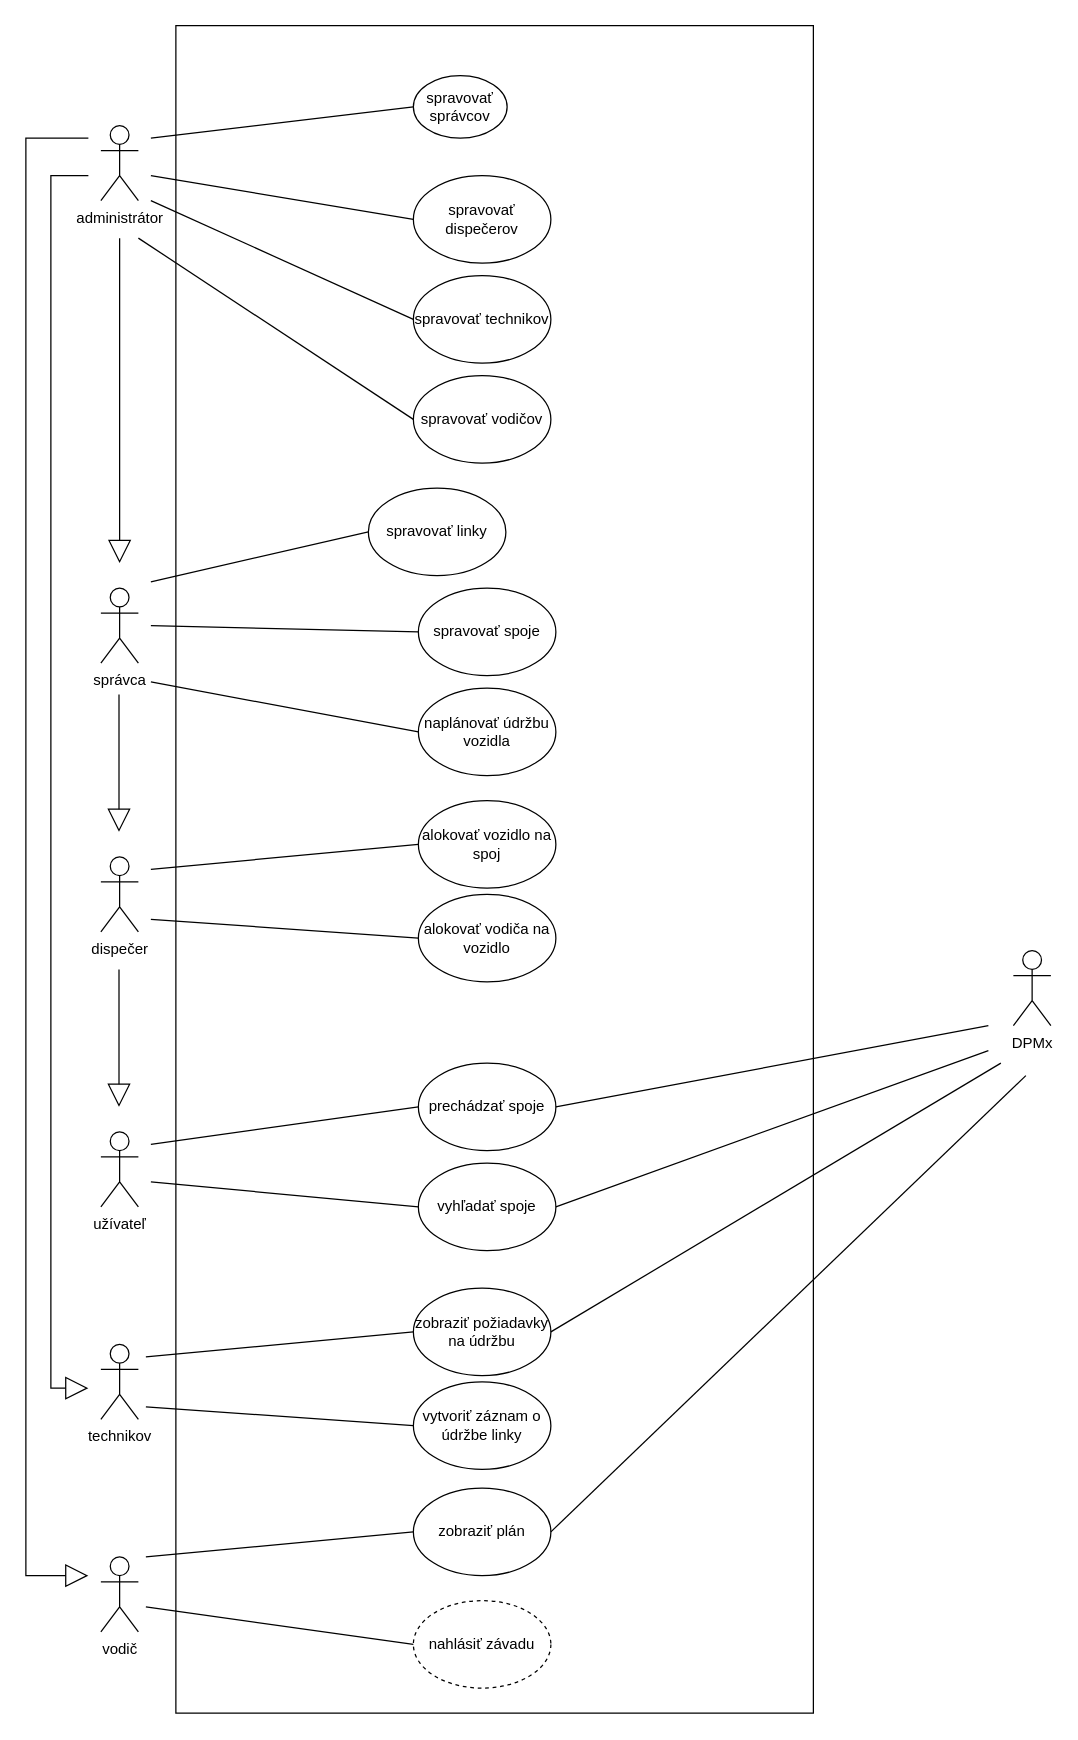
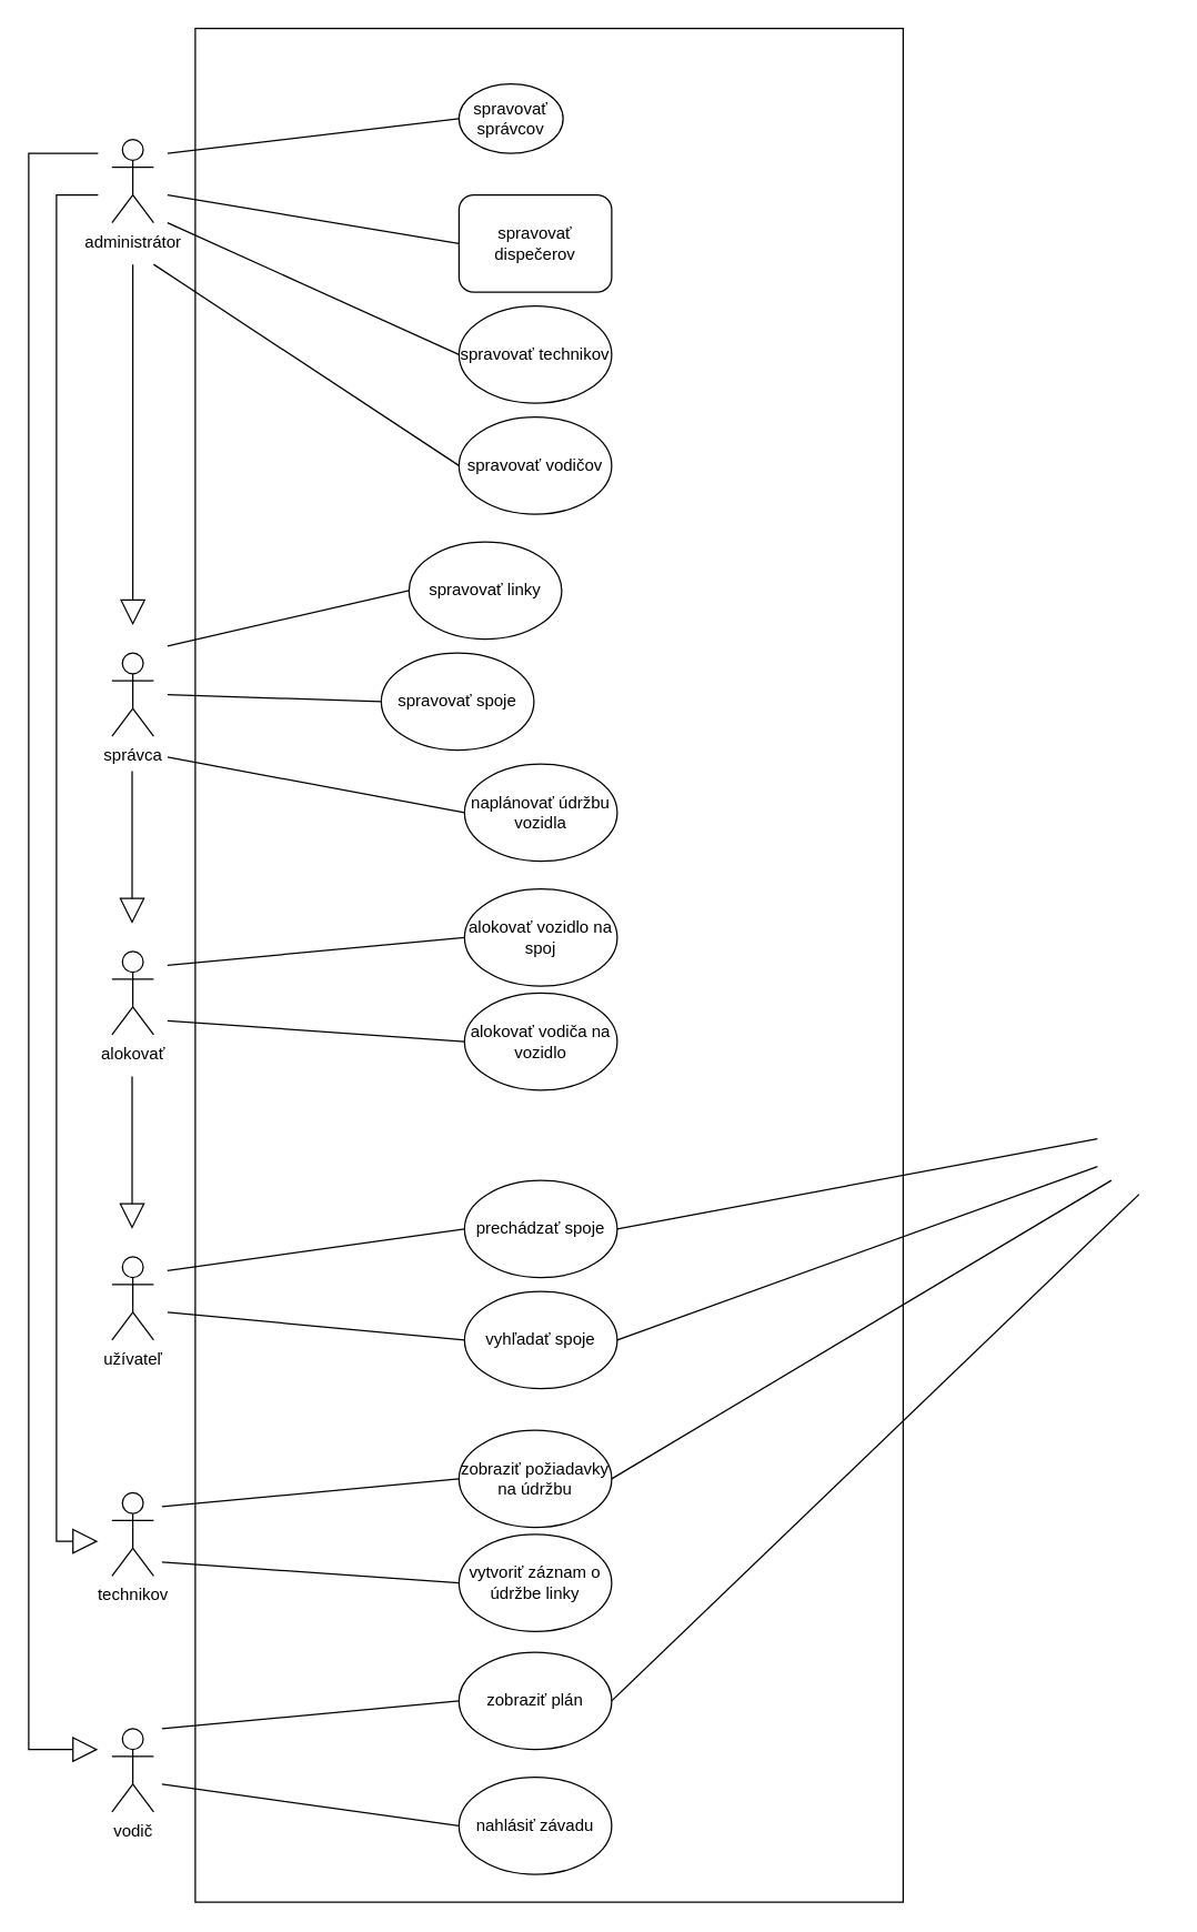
  <mxCell id="0" />
  <mxCell id="1" parent="0" />
  <mxCell id="2" value="" style="rounded=0;whiteSpace=wrap;html=1;fillColor=none;" vertex="1" parent="1"><mxGeometry x="140" y="20" width="510" height="1350" as="geometry" /></mxCell>
  <mxCell id="3" value="užívateľ" style="shape=umlActor;verticalLabelPosition=bottom;verticalAlign=top;html=1;outlineConnect=0;" parent="1" vertex="1"><mxGeometry x="80" y="905" width="30" height="60" as="geometry" /></mxCell>
  <mxCell id="4" value="prechádzať spoje" style="ellipse;whiteSpace=wrap;html=1;" parent="1" vertex="1"><mxGeometry x="334" y="850" width="110" height="70" as="geometry" /></mxCell>
  <mxCell id="5" value="vyhľadať spoje" style="ellipse;whiteSpace=wrap;html=1;" parent="1" vertex="1"><mxGeometry x="334" y="930" width="110" height="70" as="geometry" /></mxCell>
  <mxCell id="6" value="" style="endArrow=none;html=1;rounded=0;entryX=0;entryY=0.5;entryDx=0;entryDy=0;" parent="1" target="4" edge="1"><mxGeometry width="50" height="50" relative="1" as="geometry"><mxPoint x="120" y="915" as="sourcePoint" /><mxPoint x="150" y="875" as="targetPoint" /></mxGeometry></mxCell>
  <mxCell id="7" value="" style="endArrow=none;html=1;rounded=0;entryX=0;entryY=0.5;entryDx=0;entryDy=0;" parent="1" target="5" edge="1"><mxGeometry width="50" height="50" relative="1" as="geometry"><mxPoint x="120" y="945" as="sourcePoint" /><mxPoint x="160" y="1005" as="targetPoint" /></mxGeometry></mxCell>
  <mxCell id="8" value="vodič" style="shape=umlActor;verticalLabelPosition=bottom;verticalAlign=top;html=1;outlineConnect=0;" parent="1" vertex="1"><mxGeometry x="80" y="1245" width="30" height="60" as="geometry" /></mxCell>
  <mxCell id="9" value="zobraziť plán" style="ellipse;whiteSpace=wrap;html=1;" parent="1" vertex="1"><mxGeometry x="330" y="1190" width="110" height="70" as="geometry" /></mxCell>
- <mxCell id="10" value="nahlásiť závadu" style="ellipse;whiteSpace=wrap;html=1;dashed=1;" parent="1" vertex="1"><mxGeometry x="330" y="1280" width="110" height="70" as="geometry" /></mxCell>
+ <mxCell id="10" value="nahlásiť závadu" style="ellipse;whiteSpace=wrap;html=1;" parent="1" vertex="1"><mxGeometry x="330" y="1280" width="110" height="70" as="geometry" /></mxCell>
  <mxCell id="11" value="" style="endArrow=none;html=1;rounded=0;entryX=0;entryY=0.5;entryDx=0;entryDy=0;" parent="1" target="9" edge="1"><mxGeometry width="50" height="50" relative="1" as="geometry"><mxPoint x="116" y="1245" as="sourcePoint" /><mxPoint x="126" y="1185" as="targetPoint" /></mxGeometry></mxCell>
  <mxCell id="12" value="" style="endArrow=none;html=1;rounded=0;entryX=0;entryY=0.5;entryDx=0;entryDy=0;" parent="1" target="10" edge="1"><mxGeometry width="50" height="50" relative="1" as="geometry"><mxPoint x="116" y="1285" as="sourcePoint" /><mxPoint x="156" y="1325" as="targetPoint" /></mxGeometry></mxCell>
- <mxCell id="13" value="dispečer" style="shape=umlActor;verticalLabelPosition=bottom;verticalAlign=top;html=1;outlineConnect=0;" parent="1" vertex="1"><mxGeometry x="80" y="685" width="30" height="60" as="geometry" /></mxCell>
+ <mxCell id="13" value="alokovať" style="shape=umlActor;verticalLabelPosition=bottom;verticalAlign=top;html=1;outlineConnect=0;" parent="1" vertex="1"><mxGeometry x="80" y="685" width="30" height="60" as="geometry" /></mxCell>
  <mxCell id="14" value="alokovať vozidlo na spoj" style="ellipse;whiteSpace=wrap;html=1;" parent="1" vertex="1"><mxGeometry x="334" y="640" width="110" height="70" as="geometry" /></mxCell>
  <mxCell id="15" value="alokovať vodiča na vozidlo" style="ellipse;whiteSpace=wrap;html=1;" parent="1" vertex="1"><mxGeometry x="334" y="715" width="110" height="70" as="geometry" /></mxCell>
  <mxCell id="16" value="" style="endArrow=block;endSize=16;endFill=0;html=1;rounded=0;" parent="1" edge="1"><mxGeometry width="160" relative="1" as="geometry"><mxPoint x="94.5" y="775" as="sourcePoint" /><mxPoint x="94.5" y="885" as="targetPoint" /></mxGeometry></mxCell>
  <mxCell id="17" value="" style="endArrow=none;html=1;rounded=0;entryX=0;entryY=0.5;entryDx=0;entryDy=0;" parent="1" target="14" edge="1"><mxGeometry width="50" height="50" relative="1" as="geometry"><mxPoint x="120" y="695" as="sourcePoint" /><mxPoint x="150" y="665" as="targetPoint" /></mxGeometry></mxCell>
  <mxCell id="18" value="" style="endArrow=none;html=1;rounded=0;entryX=0;entryY=0.5;entryDx=0;entryDy=0;" parent="1" target="15" edge="1"><mxGeometry width="50" height="50" relative="1" as="geometry"><mxPoint x="120" y="735" as="sourcePoint" /><mxPoint x="170" y="745" as="targetPoint" /></mxGeometry></mxCell>
  <mxCell id="19" value="technikov" style="shape=umlActor;verticalLabelPosition=bottom;verticalAlign=top;html=1;outlineConnect=0;" parent="1" vertex="1"><mxGeometry x="80" y="1075" width="30" height="60" as="geometry" /></mxCell>
  <mxCell id="20" value="vytvoriť záznam o údržbe linky" style="ellipse;whiteSpace=wrap;html=1;" parent="1" vertex="1"><mxGeometry x="330" y="1105" width="110" height="70" as="geometry" /></mxCell>
  <mxCell id="21" value="zobraziť požiadavky na údržbu" style="ellipse;whiteSpace=wrap;html=1;" parent="1" vertex="1"><mxGeometry x="330" y="1030" width="110" height="70" as="geometry" /></mxCell>
  <mxCell id="22" value="" style="endArrow=none;html=1;rounded=0;entryX=0;entryY=0.5;entryDx=0;entryDy=0;" parent="1" target="21" edge="1"><mxGeometry width="50" height="50" relative="1" as="geometry"><mxPoint x="116" y="1085" as="sourcePoint" /><mxPoint x="166" y="995" as="targetPoint" /></mxGeometry></mxCell>
  <mxCell id="23" value="" style="endArrow=none;html=1;rounded=0;entryX=0;entryY=0.5;entryDx=0;entryDy=0;" parent="1" target="20" edge="1"><mxGeometry width="50" height="50" relative="1" as="geometry"><mxPoint x="116" y="1125" as="sourcePoint" /><mxPoint x="166" y="1135" as="targetPoint" /></mxGeometry></mxCell>
  <mxCell id="24" value="správca" style="shape=umlActor;verticalLabelPosition=bottom;verticalAlign=top;html=1;outlineConnect=0;" parent="1" vertex="1"><mxGeometry x="80" y="470" width="30" height="60" as="geometry" /></mxCell>
  <mxCell id="25" value="spravovať linky" style="ellipse;whiteSpace=wrap;html=1;" parent="1" vertex="1"><mxGeometry x="294" y="390" width="110" height="70" as="geometry" /></mxCell>
- <mxCell id="26" value="spravovať spoje" style="ellipse;whiteSpace=wrap;html=1;" parent="1" vertex="1"><mxGeometry x="334" y="470" width="110" height="70" as="geometry" /></mxCell>
+ <mxCell id="26" value="spravovať spoje" style="ellipse;whiteSpace=wrap;html=1;" parent="1" vertex="1"><mxGeometry x="274" y="470" width="110" height="70" as="geometry" /></mxCell>
  <mxCell id="27" value="naplánovať údržbu vozidla" style="ellipse;whiteSpace=wrap;html=1;" parent="1" vertex="1"><mxGeometry x="334" y="550" width="110" height="70" as="geometry" /></mxCell>
  <mxCell id="28" value="" style="endArrow=none;html=1;rounded=0;entryX=0;entryY=0.5;entryDx=0;entryDy=0;" parent="1" target="25" edge="1"><mxGeometry width="50" height="50" relative="1" as="geometry"><mxPoint x="120" y="465" as="sourcePoint" /><mxPoint x="160" y="415" as="targetPoint" /></mxGeometry></mxCell>
  <mxCell id="29" value="" style="endArrow=none;html=1;rounded=0;entryX=0;entryY=0.5;entryDx=0;entryDy=0;" parent="1" target="26" edge="1"><mxGeometry width="50" height="50" relative="1" as="geometry"><mxPoint x="120" y="500" as="sourcePoint" /><mxPoint x="170" y="495" as="targetPoint" /></mxGeometry></mxCell>
  <mxCell id="30" value="" style="endArrow=none;html=1;rounded=0;entryX=0;entryY=0.5;entryDx=0;entryDy=0;" parent="1" target="27" edge="1"><mxGeometry width="50" height="50" relative="1" as="geometry"><mxPoint x="120" y="545" as="sourcePoint" /><mxPoint x="110" y="595" as="targetPoint" /></mxGeometry></mxCell>
  <mxCell id="31" value="" style="endArrow=block;endSize=16;endFill=0;html=1;rounded=0;" parent="1" edge="1"><mxGeometry width="160" relative="1" as="geometry"><mxPoint x="94.5" y="555" as="sourcePoint" /><mxPoint x="94.5" y="665" as="targetPoint" /></mxGeometry></mxCell>
  <mxCell id="32" value="administrátor" style="shape=umlActor;verticalLabelPosition=bottom;verticalAlign=top;html=1;outlineConnect=0;" parent="1" vertex="1"><mxGeometry x="80" y="100" width="30" height="60" as="geometry" /></mxCell>
  <mxCell id="33" value="spravovať správcov" style="ellipse;whiteSpace=wrap;html=1;" parent="1" vertex="1"><mxGeometry x="330" y="60" width="75" height="50" as="geometry" /></mxCell>
- <mxCell id="34" value="spravovať dispečerov" style="ellipse;whiteSpace=wrap;html=1;" parent="1" vertex="1"><mxGeometry x="330" y="140" width="110" height="70" as="geometry" /></mxCell>
+ <mxCell id="34" value="spravovať dispečerov" style="whiteSpace=wrap;html=1;rounded=1;" parent="1" vertex="1"><mxGeometry x="330" y="140" width="110" height="70" as="geometry" /></mxCell>
  <mxCell id="35" value="spravovať technikov" style="ellipse;whiteSpace=wrap;html=1;" parent="1" vertex="1"><mxGeometry x="330" y="220" width="110" height="70" as="geometry" /></mxCell>
  <mxCell id="36" value="spravovať vodičov" style="ellipse;whiteSpace=wrap;html=1;" parent="1" vertex="1"><mxGeometry x="330" y="300" width="110" height="70" as="geometry" /></mxCell>
  <mxCell id="37" value="" style="endArrow=block;endSize=16;endFill=0;html=1;rounded=0;" edge="1" parent="1"><mxGeometry width="160" relative="1" as="geometry"><mxPoint x="95" y="190" as="sourcePoint" /><mxPoint x="95" y="450" as="targetPoint" /><Array as="points" /></mxGeometry></mxCell>
  <mxCell id="38" value="" style="endArrow=none;html=1;entryX=0;entryY=0.5;entryDx=0;entryDy=0;" edge="1" parent="1" target="33"><mxGeometry width="50" height="50" relative="1" as="geometry"><mxPoint x="120" y="110" as="sourcePoint" /><mxPoint x="300" y="90" as="targetPoint" /></mxGeometry></mxCell>
  <mxCell id="39" value="" style="endArrow=none;html=1;entryX=0;entryY=0.5;entryDx=0;entryDy=0;" edge="1" parent="1" target="34"><mxGeometry width="50" height="50" relative="1" as="geometry"><mxPoint x="120" y="140" as="sourcePoint" /><mxPoint x="290" y="160" as="targetPoint" /></mxGeometry></mxCell>
  <mxCell id="40" value="" style="endArrow=none;html=1;entryX=0;entryY=0.5;entryDx=0;entryDy=0;" edge="1" parent="1" target="35"><mxGeometry width="50" height="50" relative="1" as="geometry"><mxPoint x="120" y="160" as="sourcePoint" /><mxPoint x="270" y="250" as="targetPoint" /></mxGeometry></mxCell>
  <mxCell id="41" value="" style="endArrow=none;html=1;entryX=0;entryY=0.5;entryDx=0;entryDy=0;" edge="1" parent="1" target="36"><mxGeometry width="50" height="50" relative="1" as="geometry"><mxPoint x="110" y="190" as="sourcePoint" /><mxPoint x="310" y="340" as="targetPoint" /></mxGeometry></mxCell>
- <mxCell id="42" value="DPMx" style="shape=umlActor;verticalLabelPosition=bottom;verticalAlign=top;html=1;outlineConnect=0;" vertex="1" parent="1"><mxGeometry x="810" y="760" width="30" height="60" as="geometry" /></mxCell>
  <mxCell id="43" value="" style="endArrow=none;html=1;exitX=1;exitY=0.5;exitDx=0;exitDy=0;" edge="1" parent="1" source="4"><mxGeometry width="50" height="50" relative="1" as="geometry"><mxPoint x="500" y="880" as="sourcePoint" /><mxPoint x="790" y="820" as="targetPoint" /></mxGeometry></mxCell>
  <mxCell id="44" value="" style="endArrow=none;html=1;exitX=1;exitY=0.5;exitDx=0;exitDy=0;" edge="1" parent="1" source="5"><mxGeometry width="50" height="50" relative="1" as="geometry"><mxPoint x="480" y="970" as="sourcePoint" /><mxPoint x="790" y="840" as="targetPoint" /></mxGeometry></mxCell>
  <mxCell id="45" value="" style="endArrow=none;html=1;exitX=1;exitY=0.5;exitDx=0;exitDy=0;" edge="1" parent="1" source="21"><mxGeometry width="50" height="50" relative="1" as="geometry"><mxPoint x="470" y="1090" as="sourcePoint" /><mxPoint x="800" y="850" as="targetPoint" /></mxGeometry></mxCell>
  <mxCell id="46" value="" style="endArrow=none;html=1;exitX=1;exitY=0.5;exitDx=0;exitDy=0;" edge="1" parent="1" source="9"><mxGeometry width="50" height="50" relative="1" as="geometry"><mxPoint x="480" y="1220" as="sourcePoint" /><mxPoint x="820" y="860" as="targetPoint" /></mxGeometry></mxCell>
  <mxCell id="47" value="" style="endArrow=block;endSize=16;endFill=0;html=1;rounded=0;" edge="1" parent="1"><mxGeometry width="160" relative="1" as="geometry"><mxPoint x="70" y="140" as="sourcePoint" /><mxPoint x="70" y="1110" as="targetPoint" /><Array as="points"><mxPoint x="40" y="140" /><mxPoint x="40" y="1110" /></Array></mxGeometry></mxCell>
  <mxCell id="48" value="" style="endArrow=block;endSize=16;endFill=0;html=1;rounded=0;" edge="1" parent="1"><mxGeometry width="160" relative="1" as="geometry"><mxPoint x="70" y="110" as="sourcePoint" /><mxPoint x="70" y="1260" as="targetPoint" /><Array as="points"><mxPoint x="20" y="110" /><mxPoint x="20" y="1260" /></Array></mxGeometry></mxCell>
